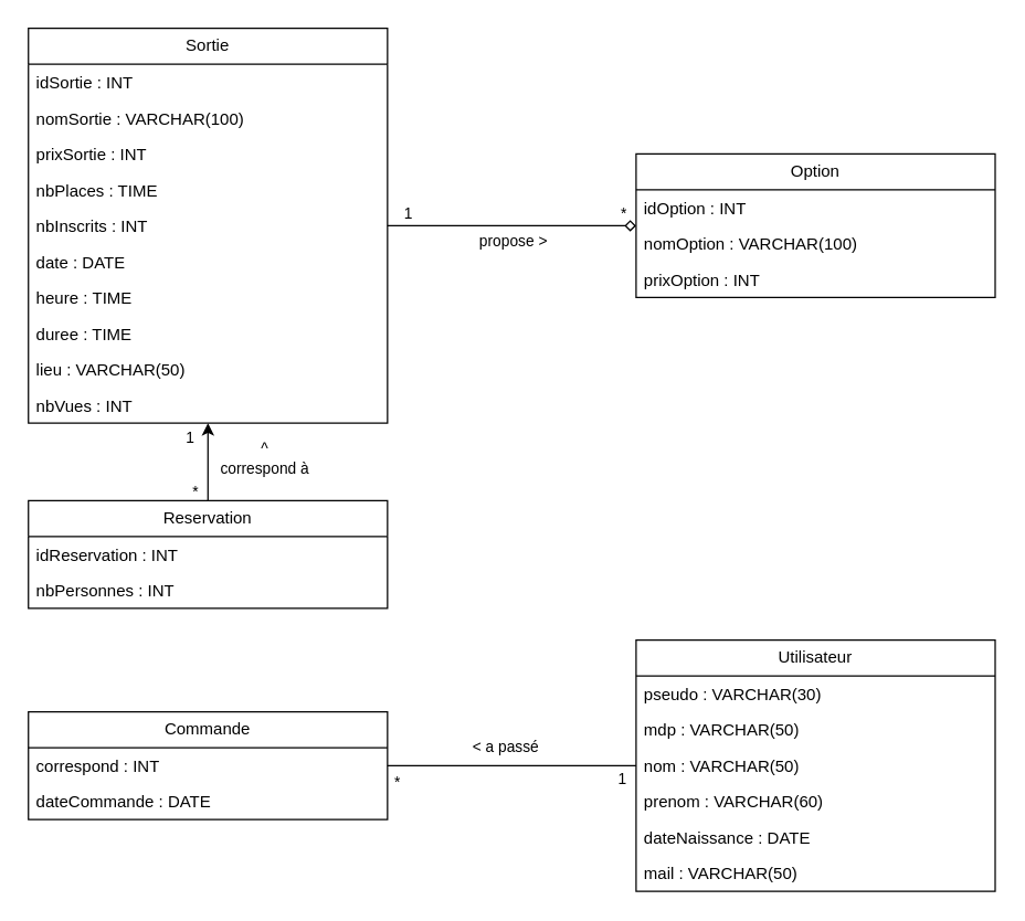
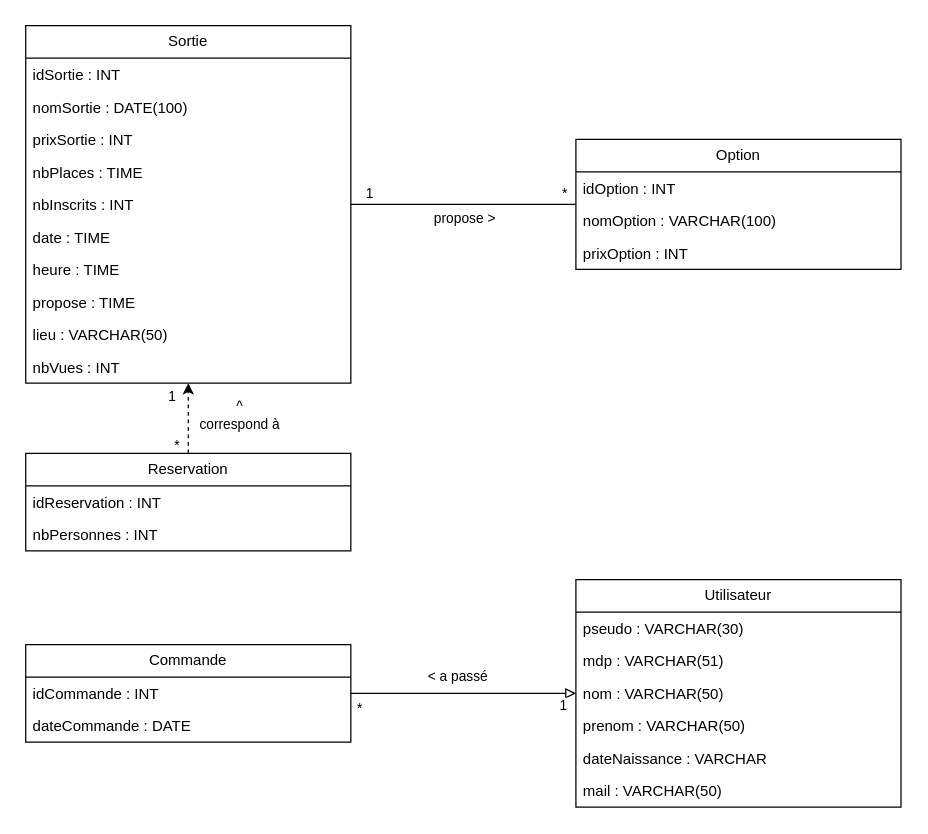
  <mxCell id="0" />
  <mxCell id="1" parent="0" />
- <mxCell id="2" style="rounded=0;orthogonalLoop=1;jettySize=auto;html=1;edgeStyle=orthogonalEdgeStyle;endArrow=diamond;endFill=0;" parent="1" source="6" target="17" edge="1"><mxGeometry relative="1" as="geometry" /></mxCell>
+ <mxCell id="2" style="rounded=0;orthogonalLoop=1;jettySize=auto;html=1;edgeStyle=orthogonalEdgeStyle;endArrow=none;endFill=0;" parent="1" source="6" target="17" edge="1"><mxGeometry relative="1" as="geometry" /></mxCell>
  <mxCell id="3" value="*" style="edgeLabel;html=1;align=center;verticalAlign=middle;resizable=0;points=[];" parent="2" vertex="1" connectable="0"><mxGeometry x="0.759" y="1" relative="1" as="geometry"><mxPoint x="12" y="-9" as="offset" /></mxGeometry></mxCell>
  <mxCell id="4" value="1" style="edgeLabel;html=1;align=center;verticalAlign=middle;resizable=0;points=[];" parent="2" vertex="1" connectable="0"><mxGeometry x="-0.842" y="-1" relative="1" as="geometry"><mxPoint y="-11" as="offset" /></mxGeometry></mxCell>
  <mxCell id="5" value="propose &amp;gt;" style="edgeLabel;html=1;align=center;verticalAlign=middle;resizable=0;points=[];" parent="2" vertex="1" connectable="0"><mxGeometry x="-0.144" y="1" relative="1" as="geometry"><mxPoint x="13" y="11" as="offset" /></mxGeometry></mxCell>
  <mxCell id="6" value="Sortie" style="swimlane;fontStyle=0;childLayout=stackLayout;horizontal=1;startSize=26;fillColor=none;horizontalStack=0;resizeParent=1;resizeParentMax=0;resizeLast=0;collapsible=1;marginBottom=0;whiteSpace=wrap;html=1;" parent="1" vertex="1"><mxGeometry x="20" y="20" width="260" height="286" as="geometry" /></mxCell>
  <mxCell id="7" value="idSortie : INT" style="text;strokeColor=none;fillColor=none;align=left;verticalAlign=top;spacingLeft=4;spacingRight=4;overflow=hidden;rotatable=0;points=[[0,0.5],[1,0.5]];portConstraint=eastwest;whiteSpace=wrap;html=1;" parent="6" vertex="1"><mxGeometry y="26" width="260" height="26" as="geometry" /></mxCell>
- <mxCell id="8" value="nomSortie : VARCHAR(100)" style="text;strokeColor=none;fillColor=none;align=left;verticalAlign=top;spacingLeft=4;spacingRight=4;overflow=hidden;rotatable=0;points=[[0,0.5],[1,0.5]];portConstraint=eastwest;whiteSpace=wrap;html=1;" parent="6" vertex="1"><mxGeometry y="52" width="260" height="26" as="geometry" /></mxCell>
+ <mxCell id="8" value="nomSortie : DATE(100)" style="text;strokeColor=none;fillColor=none;align=left;verticalAlign=top;spacingLeft=4;spacingRight=4;overflow=hidden;rotatable=0;points=[[0,0.5],[1,0.5]];portConstraint=eastwest;whiteSpace=wrap;html=1;" parent="6" vertex="1"><mxGeometry y="52" width="260" height="26" as="geometry" /></mxCell>
  <mxCell id="9" value="prixSortie : INT" style="text;strokeColor=none;fillColor=none;align=left;verticalAlign=top;spacingLeft=4;spacingRight=4;overflow=hidden;rotatable=0;points=[[0,0.5],[1,0.5]];portConstraint=eastwest;whiteSpace=wrap;html=1;" parent="6" vertex="1"><mxGeometry y="78" width="260" height="26" as="geometry" /></mxCell>
  <mxCell id="10" value="nbPlaces : TIME" style="text;strokeColor=none;fillColor=none;align=left;verticalAlign=top;spacingLeft=4;spacingRight=4;overflow=hidden;rotatable=0;points=[[0,0.5],[1,0.5]];portConstraint=eastwest;whiteSpace=wrap;html=1;" parent="6" vertex="1"><mxGeometry y="104" width="260" height="26" as="geometry" /></mxCell>
  <mxCell id="11" value="nbInscrits : INT" style="text;strokeColor=none;fillColor=none;align=left;verticalAlign=top;spacingLeft=4;spacingRight=4;overflow=hidden;rotatable=0;points=[[0,0.5],[1,0.5]];portConstraint=eastwest;whiteSpace=wrap;html=1;" parent="6" vertex="1"><mxGeometry y="130" width="260" height="26" as="geometry" /></mxCell>
- <mxCell id="12" value="date : DATE" style="text;strokeColor=none;fillColor=none;align=left;verticalAlign=top;spacingLeft=4;spacingRight=4;overflow=hidden;rotatable=0;points=[[0,0.5],[1,0.5]];portConstraint=eastwest;whiteSpace=wrap;html=1;" parent="6" vertex="1"><mxGeometry y="156" width="260" height="26" as="geometry" /></mxCell>
+ <mxCell id="12" value="date : TIME" style="text;strokeColor=none;fillColor=none;align=left;verticalAlign=top;spacingLeft=4;spacingRight=4;overflow=hidden;rotatable=0;points=[[0,0.5],[1,0.5]];portConstraint=eastwest;whiteSpace=wrap;html=1;" parent="6" vertex="1"><mxGeometry y="156" width="260" height="26" as="geometry" /></mxCell>
  <mxCell id="13" value="heure :&amp;nbsp;TIME" style="text;strokeColor=none;fillColor=none;align=left;verticalAlign=top;spacingLeft=4;spacingRight=4;overflow=hidden;rotatable=0;points=[[0,0.5],[1,0.5]];portConstraint=eastwest;whiteSpace=wrap;html=1;" parent="6" vertex="1"><mxGeometry y="182" width="260" height="26" as="geometry" /></mxCell>
- <mxCell id="14" value="duree : TIME" style="text;strokeColor=none;fillColor=none;align=left;verticalAlign=top;spacingLeft=4;spacingRight=4;overflow=hidden;rotatable=0;points=[[0,0.5],[1,0.5]];portConstraint=eastwest;whiteSpace=wrap;html=1;" parent="6" vertex="1"><mxGeometry y="208" width="260" height="26" as="geometry" /></mxCell>
+ <mxCell id="14" value="propose : TIME" style="text;strokeColor=none;fillColor=none;align=left;verticalAlign=top;spacingLeft=4;spacingRight=4;overflow=hidden;rotatable=0;points=[[0,0.5],[1,0.5]];portConstraint=eastwest;whiteSpace=wrap;html=1;" parent="6" vertex="1"><mxGeometry y="208" width="260" height="26" as="geometry" /></mxCell>
  <mxCell id="15" value="lieu : VARCHAR(50)" style="text;strokeColor=none;fillColor=none;align=left;verticalAlign=top;spacingLeft=4;spacingRight=4;overflow=hidden;rotatable=0;points=[[0,0.5],[1,0.5]];portConstraint=eastwest;whiteSpace=wrap;html=1;" vertex="1" parent="6"><mxGeometry y="234" width="260" height="26" as="geometry" /></mxCell>
  <mxCell id="16" value="nbVues : INT" style="text;strokeColor=none;fillColor=none;align=left;verticalAlign=top;spacingLeft=4;spacingRight=4;overflow=hidden;rotatable=0;points=[[0,0.5],[1,0.5]];portConstraint=eastwest;whiteSpace=wrap;html=1;" parent="6" vertex="1"><mxGeometry y="260" width="260" height="26" as="geometry" /></mxCell>
  <mxCell id="17" value="Option" style="swimlane;fontStyle=0;childLayout=stackLayout;horizontal=1;startSize=26;fillColor=none;horizontalStack=0;resizeParent=1;resizeParentMax=0;resizeLast=0;collapsible=1;marginBottom=0;whiteSpace=wrap;html=1;" parent="1" vertex="1"><mxGeometry x="460" y="111" width="260" height="104" as="geometry" /></mxCell>
  <mxCell id="18" value="idOption : INT" style="text;strokeColor=none;fillColor=none;align=left;verticalAlign=top;spacingLeft=4;spacingRight=4;overflow=hidden;rotatable=0;points=[[0,0.5],[1,0.5]];portConstraint=eastwest;whiteSpace=wrap;html=1;" parent="17" vertex="1"><mxGeometry y="26" width="260" height="26" as="geometry" /></mxCell>
  <mxCell id="19" value="nomOption : VARCHAR(100)" style="text;strokeColor=none;fillColor=none;align=left;verticalAlign=top;spacingLeft=4;spacingRight=4;overflow=hidden;rotatable=0;points=[[0,0.5],[1,0.5]];portConstraint=eastwest;whiteSpace=wrap;html=1;" parent="17" vertex="1"><mxGeometry y="52" width="260" height="26" as="geometry" /></mxCell>
  <mxCell id="20" value="prixOption : INT" style="text;strokeColor=none;fillColor=none;align=left;verticalAlign=top;spacingLeft=4;spacingRight=4;overflow=hidden;rotatable=0;points=[[0,0.5],[1,0.5]];portConstraint=eastwest;whiteSpace=wrap;html=1;" parent="17" vertex="1"><mxGeometry y="78" width="260" height="26" as="geometry" /></mxCell>
  <mxCell id="21" value="Utilisateur" style="swimlane;fontStyle=0;childLayout=stackLayout;horizontal=1;startSize=26;fillColor=none;horizontalStack=0;resizeParent=1;resizeParentMax=0;resizeLast=0;collapsible=1;marginBottom=0;whiteSpace=wrap;html=1;" parent="1" vertex="1"><mxGeometry x="460" y="463" width="260" height="182" as="geometry" /></mxCell>
  <mxCell id="22" value="pseudo : VARCHAR(30)" style="text;strokeColor=none;fillColor=none;align=left;verticalAlign=top;spacingLeft=4;spacingRight=4;overflow=hidden;rotatable=0;points=[[0,0.5],[1,0.5]];portConstraint=eastwest;whiteSpace=wrap;html=1;" parent="21" vertex="1"><mxGeometry y="26" width="260" height="26" as="geometry" /></mxCell>
- <mxCell id="23" value="mdp : VARCHAR(50)" style="text;strokeColor=none;fillColor=none;align=left;verticalAlign=top;spacingLeft=4;spacingRight=4;overflow=hidden;rotatable=0;points=[[0,0.5],[1,0.5]];portConstraint=eastwest;whiteSpace=wrap;html=1;" parent="21" vertex="1"><mxGeometry y="52" width="260" height="26" as="geometry" /></mxCell>
+ <mxCell id="23" value="mdp : VARCHAR(51)" style="text;strokeColor=none;fillColor=none;align=left;verticalAlign=top;spacingLeft=4;spacingRight=4;overflow=hidden;rotatable=0;points=[[0,0.5],[1,0.5]];portConstraint=eastwest;whiteSpace=wrap;html=1;" parent="21" vertex="1"><mxGeometry y="52" width="260" height="26" as="geometry" /></mxCell>
  <mxCell id="24" value="nom : VARCHAR(50)" style="text;strokeColor=none;fillColor=none;align=left;verticalAlign=top;spacingLeft=4;spacingRight=4;overflow=hidden;rotatable=0;points=[[0,0.5],[1,0.5]];portConstraint=eastwest;whiteSpace=wrap;html=1;" parent="21" vertex="1"><mxGeometry y="78" width="260" height="26" as="geometry" /></mxCell>
- <mxCell id="25" value="prenom : VARCHAR(60)" style="text;strokeColor=none;fillColor=none;align=left;verticalAlign=top;spacingLeft=4;spacingRight=4;overflow=hidden;rotatable=0;points=[[0,0.5],[1,0.5]];portConstraint=eastwest;whiteSpace=wrap;html=1;" parent="21" vertex="1"><mxGeometry y="104" width="260" height="26" as="geometry" /></mxCell>
- <mxCell id="26" value="dateNaissance : DATE" style="text;strokeColor=none;fillColor=none;align=left;verticalAlign=top;spacingLeft=4;spacingRight=4;overflow=hidden;rotatable=0;points=[[0,0.5],[1,0.5]];portConstraint=eastwest;whiteSpace=wrap;html=1;" parent="21" vertex="1"><mxGeometry y="130" width="260" height="26" as="geometry" /></mxCell>
+ <mxCell id="25" value="prenom : VARCHAR(50)" style="text;strokeColor=none;fillColor=none;align=left;verticalAlign=top;spacingLeft=4;spacingRight=4;overflow=hidden;rotatable=0;points=[[0,0.5],[1,0.5]];portConstraint=eastwest;whiteSpace=wrap;html=1;" parent="21" vertex="1"><mxGeometry y="104" width="260" height="26" as="geometry" /></mxCell>
+ <mxCell id="26" value="dateNaissance : VARCHAR" style="text;strokeColor=none;fillColor=none;align=left;verticalAlign=top;spacingLeft=4;spacingRight=4;overflow=hidden;rotatable=0;points=[[0,0.5],[1,0.5]];portConstraint=eastwest;whiteSpace=wrap;html=1;" parent="21" vertex="1"><mxGeometry y="130" width="260" height="26" as="geometry" /></mxCell>
  <mxCell id="27" value="mail : VARCHAR(50)" style="text;strokeColor=none;fillColor=none;align=left;verticalAlign=top;spacingLeft=4;spacingRight=4;overflow=hidden;rotatable=0;points=[[0,0.5],[1,0.5]];portConstraint=eastwest;whiteSpace=wrap;html=1;" parent="21" vertex="1"><mxGeometry y="156" width="260" height="26" as="geometry" /></mxCell>
- <mxCell id="28" style="edgeStyle=orthogonalEdgeStyle;rounded=0;orthogonalLoop=1;jettySize=auto;html=1;endArrow=none;endFill=0;" parent="1" source="32" target="21" edge="1"><mxGeometry relative="1" as="geometry" /></mxCell>
+ <mxCell id="28" style="edgeStyle=orthogonalEdgeStyle;rounded=0;orthogonalLoop=1;jettySize=auto;html=1;endArrow=block;endFill=0;" parent="1" source="32" target="21" edge="1"><mxGeometry relative="1" as="geometry" /></mxCell>
  <mxCell id="29" value="1" style="edgeLabel;html=1;align=center;verticalAlign=middle;resizable=0;points=[];" parent="28" vertex="1" connectable="0"><mxGeometry x="0.92" y="1" relative="1" as="geometry"><mxPoint x="-4" y="10" as="offset" /></mxGeometry></mxCell>
  <mxCell id="30" value="*" style="edgeLabel;html=1;align=center;verticalAlign=middle;resizable=0;points=[];" parent="28" vertex="1" connectable="0"><mxGeometry x="-0.91" y="1" relative="1" as="geometry"><mxPoint x="-2" y="12" as="offset" /></mxGeometry></mxCell>
  <mxCell id="31" value="&amp;lt; a passé&amp;nbsp;" style="edgeLabel;html=1;align=center;verticalAlign=middle;resizable=0;points=[];" parent="28" vertex="1" connectable="0"><mxGeometry x="-0.047" relative="1" as="geometry"><mxPoint y="-14" as="offset" /></mxGeometry></mxCell>
  <mxCell id="32" value="Commande" style="swimlane;fontStyle=0;childLayout=stackLayout;horizontal=1;startSize=26;fillColor=none;horizontalStack=0;resizeParent=1;resizeParentMax=0;resizeLast=0;collapsible=1;marginBottom=0;whiteSpace=wrap;html=1;" parent="1" vertex="1"><mxGeometry x="20" y="515" width="260" height="78" as="geometry" /></mxCell>
- <mxCell id="33" value="correspond : INT" style="text;strokeColor=none;fillColor=none;align=left;verticalAlign=top;spacingLeft=4;spacingRight=4;overflow=hidden;rotatable=0;points=[[0,0.5],[1,0.5]];portConstraint=eastwest;whiteSpace=wrap;html=1;" parent="32" vertex="1"><mxGeometry y="26" width="260" height="26" as="geometry" /></mxCell>
+ <mxCell id="33" value="idCommande : INT" style="text;strokeColor=none;fillColor=none;align=left;verticalAlign=top;spacingLeft=4;spacingRight=4;overflow=hidden;rotatable=0;points=[[0,0.5],[1,0.5]];portConstraint=eastwest;whiteSpace=wrap;html=1;" parent="32" vertex="1"><mxGeometry y="26" width="260" height="26" as="geometry" /></mxCell>
  <mxCell id="34" value="dateCommande : DATE" style="text;strokeColor=none;fillColor=none;align=left;verticalAlign=top;spacingLeft=4;spacingRight=4;overflow=hidden;rotatable=0;points=[[0,0.5],[1,0.5]];portConstraint=eastwest;whiteSpace=wrap;html=1;" parent="32" vertex="1"><mxGeometry y="52" width="260" height="26" as="geometry" /></mxCell>
- <mxCell id="35" style="edgeStyle=orthogonalEdgeStyle;rounded=0;orthogonalLoop=1;jettySize=auto;html=1;" parent="1" source="39" target="6" edge="1"><mxGeometry relative="1" as="geometry" /></mxCell>
+ <mxCell id="35" style="edgeStyle=orthogonalEdgeStyle;rounded=0;orthogonalLoop=1;jettySize=auto;html=1;dashed=1;" parent="1" source="39" target="6" edge="1"><mxGeometry relative="1" as="geometry" /></mxCell>
  <mxCell id="36" value="1" style="edgeLabel;html=1;align=center;verticalAlign=middle;resizable=0;points=[];" parent="35" vertex="1" connectable="0"><mxGeometry x="-0.383" y="-1" relative="1" as="geometry"><mxPoint x="-15" y="-29" as="offset" /></mxGeometry></mxCell>
  <mxCell id="37" value="*" style="edgeLabel;html=1;align=center;verticalAlign=middle;resizable=0;points=[];" parent="35" vertex="1" connectable="0"><mxGeometry x="-0.767" y="1" relative="1" as="geometry"><mxPoint x="-9" as="offset" /></mxGeometry></mxCell>
  <mxCell id="38" value="^&lt;br&gt;correspond à" style="edgeLabel;html=1;align=center;verticalAlign=middle;resizable=0;points=[];" parent="35" vertex="1" connectable="0"><mxGeometry x="-0.15" y="2" relative="1" as="geometry"><mxPoint x="42" y="-7" as="offset" /></mxGeometry></mxCell>
  <mxCell id="39" value="Reservation" style="swimlane;fontStyle=0;childLayout=stackLayout;horizontal=1;startSize=26;fillColor=none;horizontalStack=0;resizeParent=1;resizeParentMax=0;resizeLast=0;collapsible=1;marginBottom=0;whiteSpace=wrap;html=1;" parent="1" vertex="1"><mxGeometry x="20" y="362" width="260" height="78" as="geometry" /></mxCell>
  <mxCell id="40" value="idReservation : INT" style="text;strokeColor=none;fillColor=none;align=left;verticalAlign=top;spacingLeft=4;spacingRight=4;overflow=hidden;rotatable=0;points=[[0,0.5],[1,0.5]];portConstraint=eastwest;whiteSpace=wrap;html=1;" parent="39" vertex="1"><mxGeometry y="26" width="260" height="26" as="geometry" /></mxCell>
  <mxCell id="41" value="nbPersonnes : INT" style="text;strokeColor=none;fillColor=none;align=left;verticalAlign=top;spacingLeft=4;spacingRight=4;overflow=hidden;rotatable=0;points=[[0,0.5],[1,0.5]];portConstraint=eastwest;whiteSpace=wrap;html=1;" parent="39" vertex="1"><mxGeometry y="52" width="260" height="26" as="geometry" /></mxCell>
